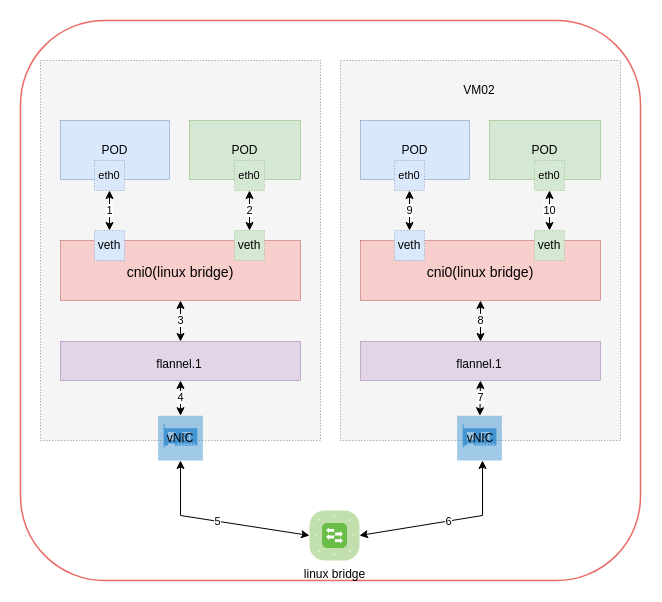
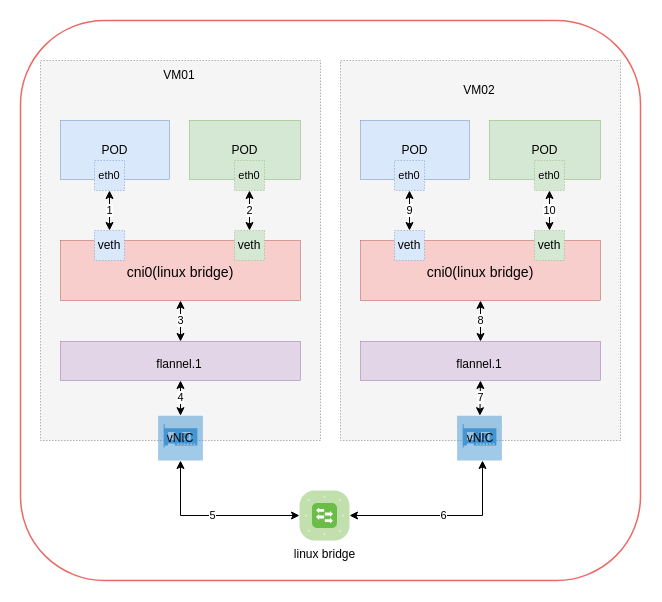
  <mxCell id="0" style=";html=1;" />
  <mxCell id="1" style=";html=1;" parent="0" />
  <mxCell id="2" value="" style="rounded=1;whiteSpace=wrap;html=1;strokeWidth=1.5;comic=0;fillColor=none;strokeColor=#EA6B66;" parent="1" vertex="1"><mxGeometry x="20" y="20" width="620" height="560" as="geometry" /></mxCell>
  <mxCell id="3" value="" style="rounded=0;whiteSpace=wrap;html=1;strokeWidth=0.5;dashed=1;fillColor=#f5f5f5;fontColor=#333333;strokeColor=#666666;comic=0;" parent="1" vertex="1"><mxGeometry x="40" y="60" width="280" height="380" as="geometry" /></mxCell>
  <mxCell id="4" value="POD" style="rounded=0;whiteSpace=wrap;html=1;strokeWidth=0.5;fillColor=#dae8fc;strokeColor=#6c8ebf;comic=0;" parent="1" vertex="1"><mxGeometry x="60" y="120" width="109" height="59" as="geometry" /></mxCell>
  <mxCell id="5" value="&lt;div&gt;&lt;br&gt;&lt;/div&gt;&lt;div&gt;cni0(linux bridge)&lt;/div&gt;" style="whiteSpace=wrap;html=1;fillColor=#f8cecc;fontSize=14;strokeColor=#b85450;verticalAlign=top;strokeWidth=0.5;comic=0;" parent="1" vertex="1"><mxGeometry x="60" y="240" width="240" height="60" as="geometry" /></mxCell>
+ <mxCell id="6" value="VM01" style="text;html=1;strokeColor=none;fillColor=none;align=center;verticalAlign=middle;whiteSpace=wrap;rounded=0;comic=0;" parent="1" vertex="1"><mxGeometry x="149" y="60" width="60" height="30" as="geometry" /></mxCell>
  <mxCell id="7" value="POD" style="rounded=0;whiteSpace=wrap;html=1;strokeWidth=0.5;fillColor=#d5e8d4;strokeColor=#82b366;comic=0;" parent="1" vertex="1"><mxGeometry x="189" y="120" width="111" height="59" as="geometry" /></mxCell>
  <mxCell id="8" value="&lt;font style=&quot;font-size: 11px;&quot;&gt;eth0&lt;/font&gt;" style="rounded=0;whiteSpace=wrap;html=1;strokeWidth=0.5;fillColor=#dae8fc;strokeColor=#6c8ebf;dashed=1;comic=0;" parent="1" vertex="1"><mxGeometry x="94" y="160" width="30" height="30" as="geometry" /></mxCell>
  <mxCell id="9" value="veth" style="rounded=0;whiteSpace=wrap;html=1;strokeWidth=0.5;fillColor=#dae8fc;strokeColor=#6c8ebf;dashed=1;comic=0;" parent="1" vertex="1"><mxGeometry x="94" y="230" width="30" height="30" as="geometry" /></mxCell>
  <mxCell id="10" value="1" style="endArrow=classic;startArrow=classic;html=1;rounded=0;entryX=0.5;entryY=1;entryDx=0;entryDy=0;exitX=0.5;exitY=0;exitDx=0;exitDy=0;comic=0;" parent="1" source="9" target="8" edge="1"><mxGeometry width="50" height="50" relative="1" as="geometry"><mxPoint x="-181" y="320" as="sourcePoint" /><mxPoint x="-131" y="270" as="targetPoint" /></mxGeometry></mxCell>
  <mxCell id="11" value="&lt;font style=&quot;font-size: 11px;&quot;&gt;eth0&lt;/font&gt;" style="rounded=0;whiteSpace=wrap;html=1;strokeWidth=0.5;fillColor=#d5e8d4;strokeColor=#82b366;dashed=1;comic=0;" parent="1" vertex="1"><mxGeometry x="234" y="160" width="30" height="30" as="geometry" /></mxCell>
  <mxCell id="12" value="veth" style="rounded=0;whiteSpace=wrap;html=1;strokeWidth=0.5;fillColor=#d5e8d4;strokeColor=#82b366;dashed=1;comic=0;" parent="1" vertex="1"><mxGeometry x="234" y="230" width="30" height="30" as="geometry" /></mxCell>
  <mxCell id="13" value="2" style="endArrow=classic;startArrow=classic;html=1;rounded=0;entryX=0.5;entryY=1;entryDx=0;entryDy=0;exitX=0.5;exitY=0;exitDx=0;exitDy=0;comic=0;" parent="1" source="12" target="11" edge="1"><mxGeometry width="50" height="50" relative="1" as="geometry"><mxPoint x="-161" y="310" as="sourcePoint" /><mxPoint x="-111" y="260" as="targetPoint" /></mxGeometry></mxCell>
  <mxCell id="14" value="" style="whiteSpace=wrap;html=1;fillColor=#e1d5e7;fontSize=14;strokeColor=#9673a6;verticalAlign=top;strokeWidth=0.5;comic=0;" parent="1" vertex="1"><mxGeometry x="60" y="341" width="240" height="39" as="geometry" /></mxCell>
  <mxCell id="15" value="&lt;div&gt;&lt;br&gt;&lt;/div&gt;&lt;div&gt;flannel.1&lt;/div&gt;" style="text;html=1;strokeColor=none;fillColor=none;align=center;verticalAlign=middle;whiteSpace=wrap;rounded=0;comic=0;" parent="1" vertex="1"><mxGeometry x="149" y="351" width="60" height="10" as="geometry" /></mxCell>
  <mxCell id="16" value="" style="rounded=0;whiteSpace=wrap;html=1;strokeWidth=0.5;dashed=1;fillColor=#f5f5f5;fontColor=#333333;strokeColor=#666666;comic=0;" parent="1" vertex="1"><mxGeometry x="340" y="60" width="280" height="380" as="geometry" /></mxCell>
  <mxCell id="17" value="POD" style="rounded=0;whiteSpace=wrap;html=1;strokeWidth=0.5;fillColor=#dae8fc;strokeColor=#6c8ebf;comic=0;" parent="1" vertex="1"><mxGeometry x="360" y="120" width="109" height="59" as="geometry" /></mxCell>
  <mxCell id="18" value="&lt;div&gt;&lt;br&gt;&lt;/div&gt;&lt;div&gt;cni0(linux bridge)&lt;/div&gt;" style="whiteSpace=wrap;html=1;fillColor=#f8cecc;fontSize=14;strokeColor=#b85450;verticalAlign=top;strokeWidth=0.5;comic=0;" parent="1" vertex="1"><mxGeometry x="360" y="240" width="240" height="60" as="geometry" /></mxCell>
  <mxCell id="19" value="VM02" style="text;html=1;strokeColor=none;fillColor=none;align=center;verticalAlign=middle;whiteSpace=wrap;rounded=0;comic=0;" parent="1" vertex="1"><mxGeometry x="449" y="75" width="60" height="30" as="geometry" /></mxCell>
  <mxCell id="20" value="POD" style="rounded=0;whiteSpace=wrap;html=1;strokeWidth=0.5;fillColor=#d5e8d4;strokeColor=#82b366;comic=0;" parent="1" vertex="1"><mxGeometry x="489" y="120" width="111" height="59" as="geometry" /></mxCell>
  <mxCell id="21" value="&lt;font style=&quot;font-size: 11px;&quot;&gt;eth0&lt;/font&gt;" style="rounded=0;whiteSpace=wrap;html=1;strokeWidth=0.5;fillColor=#dae8fc;strokeColor=#6c8ebf;dashed=1;comic=0;" parent="1" vertex="1"><mxGeometry x="394" y="160" width="30" height="30" as="geometry" /></mxCell>
  <mxCell id="22" value="veth" style="rounded=0;whiteSpace=wrap;html=1;strokeWidth=0.5;fillColor=#dae8fc;strokeColor=#6c8ebf;dashed=1;comic=0;" parent="1" vertex="1"><mxGeometry x="394" y="230" width="30" height="30" as="geometry" /></mxCell>
  <mxCell id="23" value="9" style="endArrow=classic;startArrow=classic;html=1;rounded=0;entryX=0.5;entryY=1;entryDx=0;entryDy=0;exitX=0.5;exitY=0;exitDx=0;exitDy=0;comic=0;" parent="1" source="22" target="21" edge="1"><mxGeometry width="50" height="50" relative="1" as="geometry"><mxPoint x="119" y="320" as="sourcePoint" /><mxPoint x="169" y="270" as="targetPoint" /></mxGeometry></mxCell>
  <mxCell id="24" value="&lt;font style=&quot;font-size: 11px;&quot;&gt;eth0&lt;/font&gt;" style="rounded=0;whiteSpace=wrap;html=1;strokeWidth=0.5;fillColor=#d5e8d4;strokeColor=#82b366;dashed=1;comic=0;" parent="1" vertex="1"><mxGeometry x="534" y="160" width="30" height="30" as="geometry" /></mxCell>
  <mxCell id="25" value="veth" style="rounded=0;whiteSpace=wrap;html=1;strokeWidth=0.5;fillColor=#d5e8d4;strokeColor=#82b366;dashed=1;comic=0;" parent="1" vertex="1"><mxGeometry x="534" y="230" width="30" height="30" as="geometry" /></mxCell>
  <mxCell id="26" value="10" style="endArrow=classic;startArrow=classic;html=1;rounded=0;entryX=0.5;entryY=1;entryDx=0;entryDy=0;exitX=0.5;exitY=0;exitDx=0;exitDy=0;comic=0;" parent="1" source="25" target="24" edge="1"><mxGeometry width="50" height="50" relative="1" as="geometry"><mxPoint x="139" y="310" as="sourcePoint" /><mxPoint x="189" y="260" as="targetPoint" /></mxGeometry></mxCell>
  <mxCell id="27" value="" style="whiteSpace=wrap;html=1;fillColor=#e1d5e7;fontSize=14;strokeColor=#9673a6;verticalAlign=top;strokeWidth=0.5;comic=0;" parent="1" vertex="1"><mxGeometry x="360" y="341" width="240" height="39" as="geometry" /></mxCell>
  <mxCell id="28" value="&lt;div&gt;&lt;br&gt;&lt;/div&gt;&lt;div&gt;flannel.1&lt;/div&gt;" style="text;html=1;strokeColor=none;fillColor=none;align=center;verticalAlign=middle;whiteSpace=wrap;rounded=0;comic=0;" parent="1" vertex="1"><mxGeometry x="449" y="351" width="60" height="10" as="geometry" /></mxCell>
  <mxCell id="29" value="3" style="endArrow=classic;startArrow=classic;html=1;rounded=0;entryX=0.5;entryY=1;entryDx=0;entryDy=0;exitX=0.5;exitY=0;exitDx=0;exitDy=0;comic=0;" parent="1" source="14" target="5" edge="1"><mxGeometry width="50" height="50" relative="1" as="geometry"><mxPoint x="119" y="240" as="sourcePoint" /><mxPoint x="119" y="200" as="targetPoint" /></mxGeometry></mxCell>
  <mxCell id="30" value="7" style="endArrow=classic;startArrow=classic;html=1;rounded=0;entryX=0.5;entryY=1;entryDx=0;entryDy=0;comic=0;" parent="1" source="36" target="27" edge="1"><mxGeometry width="50" height="50" relative="1" as="geometry"><mxPoint x="159" y="361" as="sourcePoint" /><mxPoint x="159" y="320" as="targetPoint" /></mxGeometry></mxCell>
  <mxCell id="31" value="8" style="endArrow=classic;startArrow=classic;html=1;rounded=0;entryX=0.5;entryY=1;entryDx=0;entryDy=0;exitX=0.5;exitY=0;exitDx=0;exitDy=0;comic=0;" parent="1" source="27" target="18" edge="1"><mxGeometry width="50" height="50" relative="1" as="geometry"><mxPoint x="169" y="371" as="sourcePoint" /><mxPoint x="169" y="330" as="targetPoint" /></mxGeometry></mxCell>
- <mxCell id="32" value="linux bridge" style="verticalLabelPosition=bottom;sketch=0;html=1;fillColor=#6ABD46;strokeColor=#ffffff;verticalAlign=top;align=center;points=[[0.085,0.085,0],[0.915,0.085,0],[0.915,0.915,0],[0.085,0.915,0],[0.25,0,0],[0.5,0,0],[0.75,0,0],[1,0.25,0],[1,0.5,0],[1,0.75,0],[0.75,1,0],[0.5,1,0],[0.25,1,0],[0,0.75,0],[0,0.5,0],[0,0.25,0]];pointerEvents=1;shape=mxgraph.cisco_safe.compositeIcon;bgIcon=mxgraph.cisco_safe.architecture.generic_appliance;resIcon=mxgraph.cisco_safe.architecture.switch;comic=0;" parent="1" vertex="1"><mxGeometry x="309" y="510" width="50" height="50" as="geometry" /></mxCell>
+ <mxCell id="32" value="linux bridge" style="verticalLabelPosition=bottom;sketch=0;html=1;fillColor=#6ABD46;strokeColor=#ffffff;verticalAlign=top;align=center;points=[[0.085,0.085,0],[0.915,0.085,0],[0.915,0.915,0],[0.085,0.915,0],[0.25,0,0],[0.5,0,0],[0.75,0,0],[1,0.25,0],[1,0.5,0],[1,0.75,0],[0.75,1,0],[0.5,1,0],[0.25,1,0],[0,0.75,0],[0,0.5,0],[0,0.25,0]];pointerEvents=1;shape=mxgraph.cisco_safe.compositeIcon;bgIcon=mxgraph.cisco_safe.architecture.generic_appliance;resIcon=mxgraph.cisco_safe.architecture.switch;comic=0;" parent="1" vertex="1"><mxGeometry x="299" y="490" width="50" height="50" as="geometry" /></mxCell>
  <mxCell id="33" value="5" style="endArrow=classic;startArrow=classic;html=1;rounded=0;exitX=0;exitY=0.5;exitDx=0;exitDy=0;exitPerimeter=0;comic=0;" parent="1" source="32" target="35" edge="1"><mxGeometry width="50" height="50" relative="1" as="geometry"><mxPoint x="219" y="650" as="sourcePoint" /><mxPoint x="40" y="490" as="targetPoint" /><Array as="points"><mxPoint x="180" y="515" /></Array></mxGeometry></mxCell>
  <mxCell id="34" value="6" style="endArrow=classic;startArrow=classic;html=1;rounded=0;exitX=1;exitY=0.5;exitDx=0;exitDy=0;exitPerimeter=0;comic=0;entryX=0.567;entryY=1;entryDx=0;entryDy=0;entryPerimeter=0;" parent="1" source="32" target="36" edge="1"><mxGeometry width="50" height="50" relative="1" as="geometry"><mxPoint x="499" y="640" as="sourcePoint" /><mxPoint x="549" y="590" as="targetPoint" /><Array as="points"><mxPoint x="482" y="515" /></Array></mxGeometry></mxCell>
  <mxCell id="35" value="" style="pointerEvents=1;shadow=0;dashed=0;html=1;strokeColor=none;fillColor=#4495D1;labelPosition=center;verticalLabelPosition=bottom;verticalAlign=top;align=center;outlineConnect=0;shape=mxgraph.veeam.2d.vnic;comic=0;" parent="1" vertex="1"><mxGeometry x="157.6" y="415.2" width="44.8" height="44.8" as="geometry" /></mxCell>
  <mxCell id="36" value="" style="pointerEvents=1;shadow=0;dashed=0;html=1;strokeColor=none;fillColor=#4495D1;labelPosition=center;verticalLabelPosition=bottom;verticalAlign=top;align=center;outlineConnect=0;shape=mxgraph.veeam.2d.vnic;comic=0;" parent="1" vertex="1"><mxGeometry x="456.6" y="415.2" width="44.8" height="44.8" as="geometry" /></mxCell>
  <mxCell id="37" value="4" style="endArrow=classic;startArrow=classic;html=1;rounded=0;entryX=0.5;entryY=1;entryDx=0;entryDy=0;comic=0;" parent="1" source="35" target="14" edge="1"><mxGeometry width="50" height="50" relative="1" as="geometry"><mxPoint x="519" y="425" as="sourcePoint" /><mxPoint x="520" y="390" as="targetPoint" /></mxGeometry></mxCell>
  <mxCell id="38" value="vNIC" style="text;html=1;strokeColor=none;fillColor=none;align=center;verticalAlign=middle;whiteSpace=wrap;rounded=0;comic=0;" parent="1" vertex="1"><mxGeometry x="165" y="427.6" width="30" height="20" as="geometry" /></mxCell>
  <mxCell id="39" value="vNIC" style="text;html=1;strokeColor=none;fillColor=none;align=center;verticalAlign=middle;whiteSpace=wrap;rounded=0;comic=0;" parent="1" vertex="1"><mxGeometry x="465" y="427.6" width="30" height="20" as="geometry" /></mxCell>
